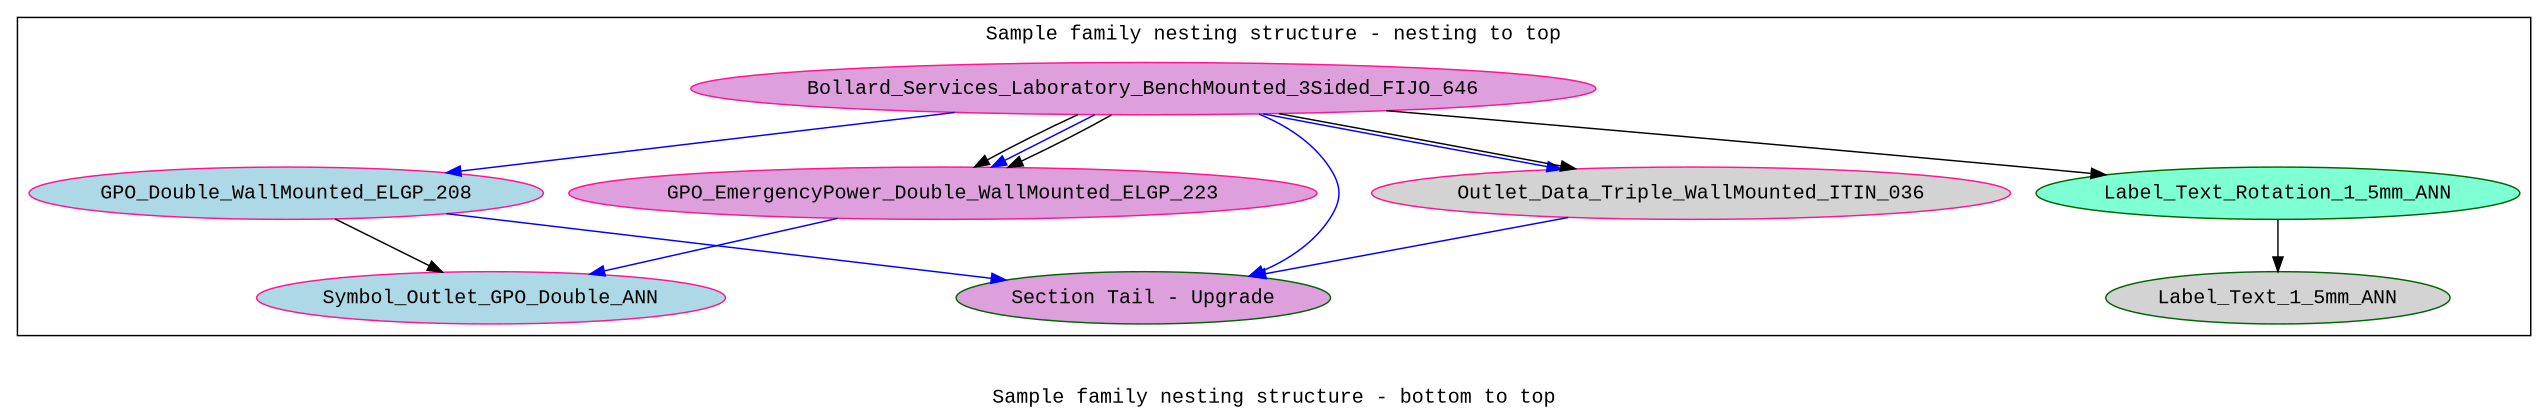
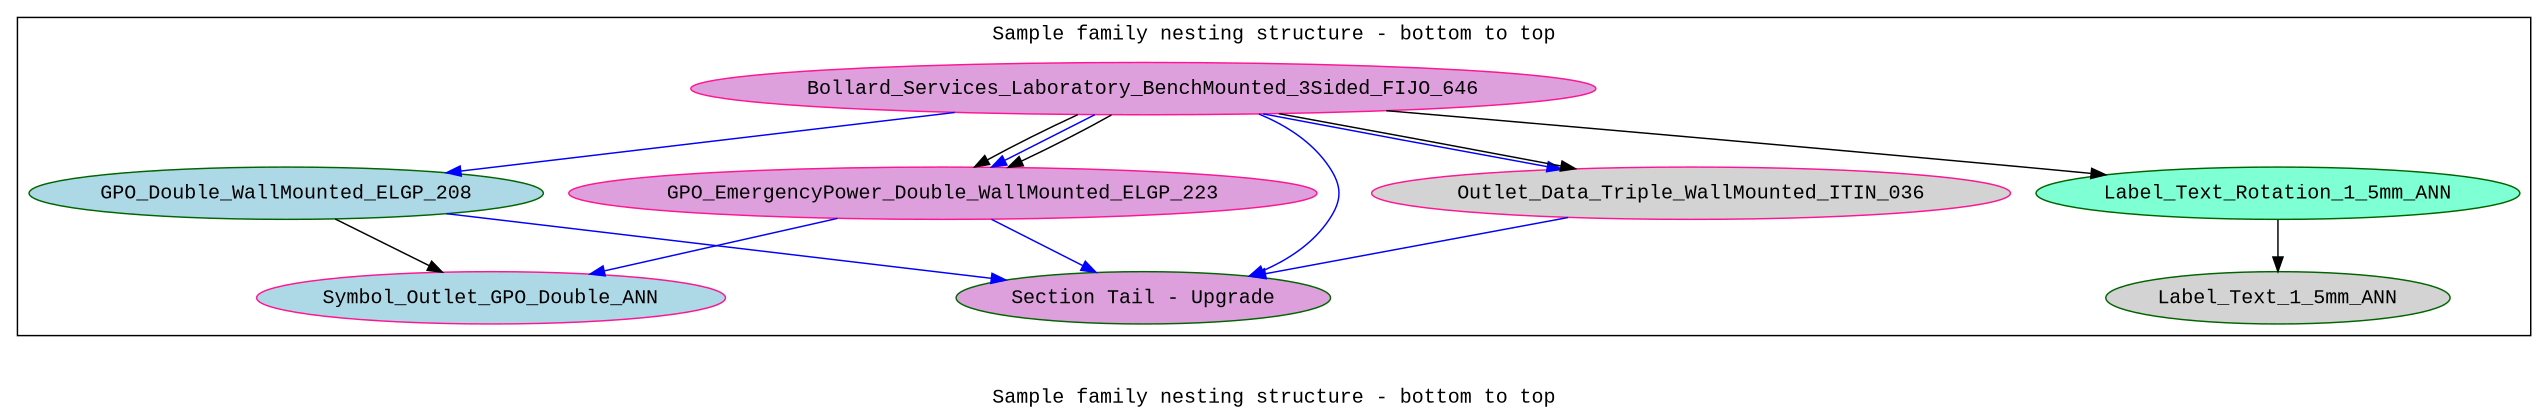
  digraph {
    fontname="Liberation Mono"
    label="Sample family nesting structure - bottom to top"
    node [color=deeppink fillcolor=plum fontname="Liberation Mono" style=filled]
    edge [color=blue fontname="Liberation Mono"]
    Bollard_Services_Laboratory_BenchMounted_3Sided_FIJO_646
-   GPO_Double_WallMounted_ELGP_208 [fillcolor=lightblue]
+   GPO_Double_WallMounted_ELGP_208 [color=darkgreen fillcolor=lightblue]
    "Section Tail - Upgrade" [color=darkgreen]
    GPO_EmergencyPower_Double_WallMounted_ELGP_223
    Outlet_Data_Triple_WallMounted_ITIN_036 [fillcolor=lightgrey]
    Symbol_Outlet_GPO_Double_ANN [fillcolor=lightblue]
    Label_Text_Rotation_1_5mm_ANN [color=darkgreen fillcolor=aquamarine]
    Label_Text_1_5mm_ANN [color=darkgreen fillcolor=lightgrey]
    subgraph cluster_1 {
      color=black
-     label="Sample family nesting structure - nesting to top"
      Bollard_Services_Laboratory_BenchMounted_3Sided_FIJO_646
      GPO_Double_WallMounted_ELGP_208
      "Section Tail - Upgrade"
      GPO_EmergencyPower_Double_WallMounted_ELGP_223
      Outlet_Data_Triple_WallMounted_ITIN_036
      Symbol_Outlet_GPO_Double_ANN
      Label_Text_Rotation_1_5mm_ANN
      Label_Text_1_5mm_ANN
    }
    Bollard_Services_Laboratory_BenchMounted_3Sided_FIJO_646 -> GPO_Double_WallMounted_ELGP_208
    Bollard_Services_Laboratory_BenchMounted_3Sided_FIJO_646 -> "Section Tail - Upgrade"
    Bollard_Services_Laboratory_BenchMounted_3Sided_FIJO_646 -> GPO_EmergencyPower_Double_WallMounted_ELGP_223 [color=""]
    Bollard_Services_Laboratory_BenchMounted_3Sided_FIJO_646 -> GPO_EmergencyPower_Double_WallMounted_ELGP_223
    Bollard_Services_Laboratory_BenchMounted_3Sided_FIJO_646 -> GPO_EmergencyPower_Double_WallMounted_ELGP_223 [color=""]
    Bollard_Services_Laboratory_BenchMounted_3Sided_FIJO_646 -> Outlet_Data_Triple_WallMounted_ITIN_036
    Bollard_Services_Laboratory_BenchMounted_3Sided_FIJO_646 -> Outlet_Data_Triple_WallMounted_ITIN_036 [color=""]
    Bollard_Services_Laboratory_BenchMounted_3Sided_FIJO_646 -> Label_Text_Rotation_1_5mm_ANN [color=""]
    GPO_Double_WallMounted_ELGP_208 -> "Section Tail - Upgrade"
    GPO_Double_WallMounted_ELGP_208 -> Symbol_Outlet_GPO_Double_ANN [color=""]
+   GPO_EmergencyPower_Double_WallMounted_ELGP_223 -> "Section Tail - Upgrade"
    GPO_EmergencyPower_Double_WallMounted_ELGP_223 -> Symbol_Outlet_GPO_Double_ANN
    Outlet_Data_Triple_WallMounted_ITIN_036 -> "Section Tail - Upgrade"
    Label_Text_Rotation_1_5mm_ANN -> Label_Text_1_5mm_ANN [color=""]
  }
